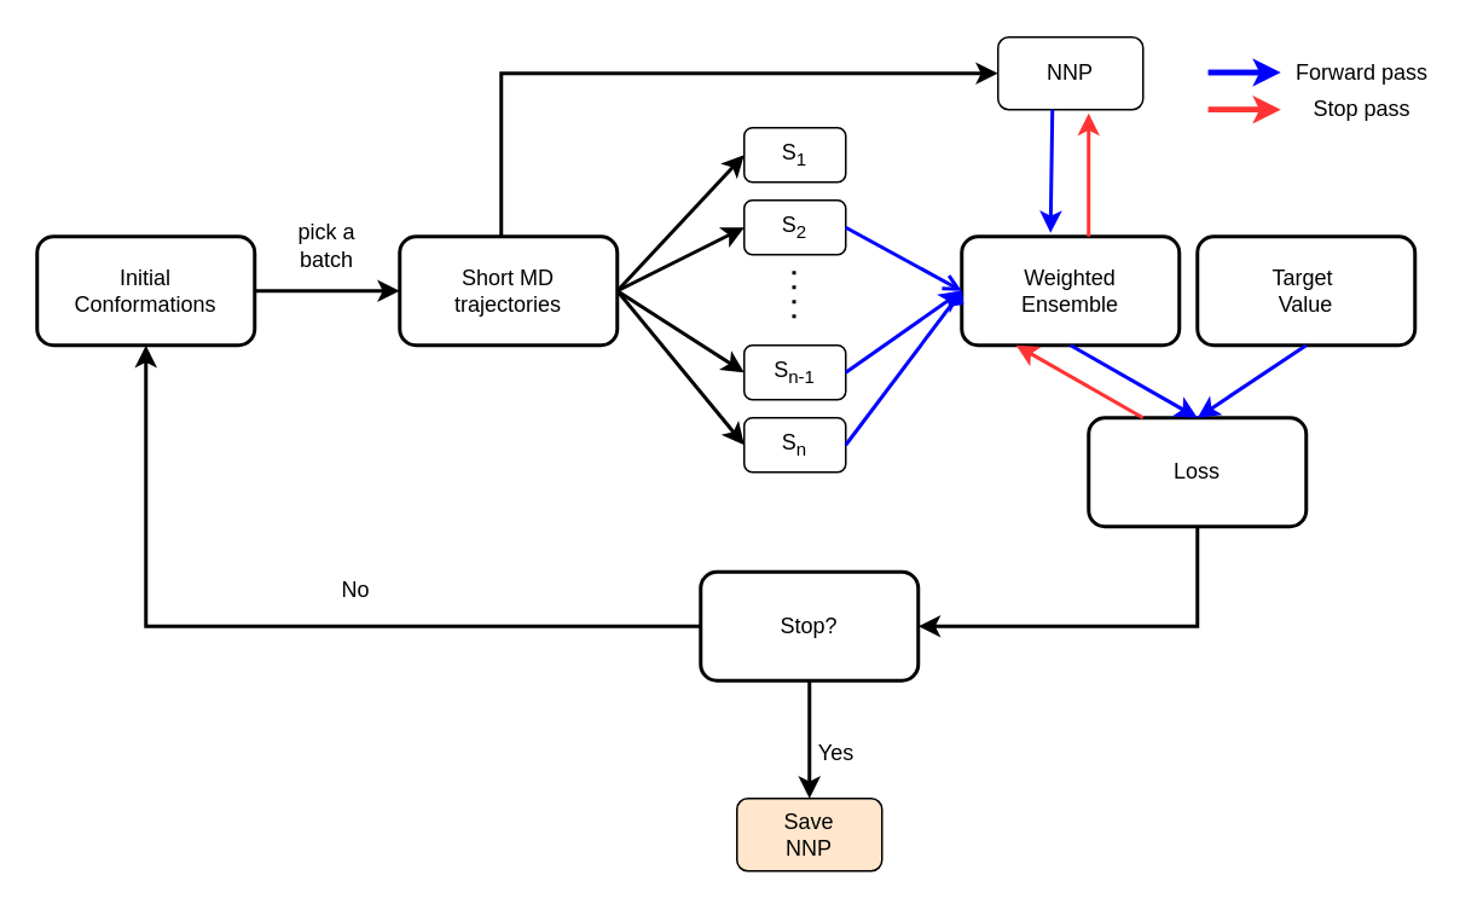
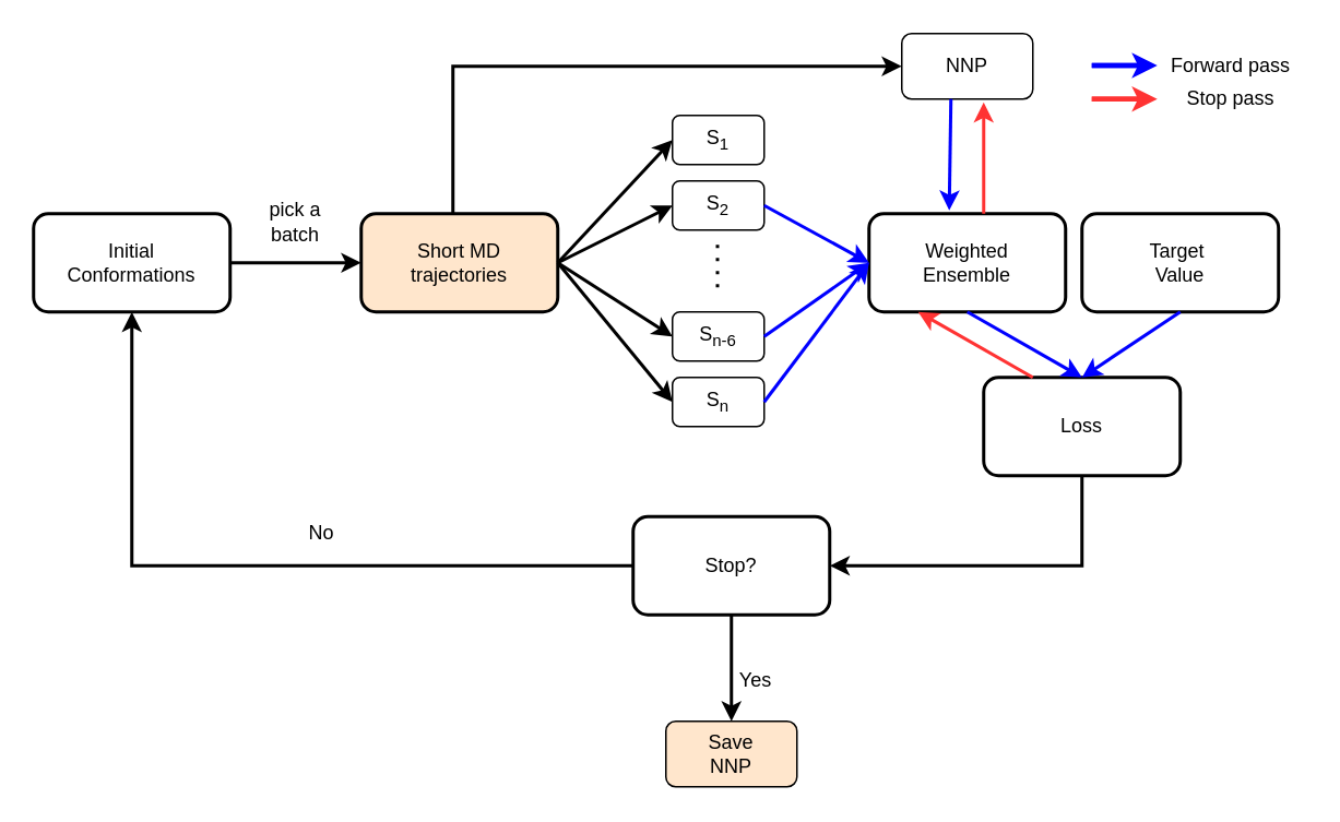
  <mxCell id="0" />
  <mxCell id="1" parent="0" />
  <mxCell id="2" value="" style="edgeStyle=orthogonalEdgeStyle;rounded=0;orthogonalLoop=1;jettySize=auto;html=1;strokeWidth=2;" parent="1" source="3" target="4" edge="1"><mxGeometry relative="1" as="geometry" /></mxCell>
  <mxCell id="3" value="Initial &lt;br&gt;Conformations" style="rounded=1;whiteSpace=wrap;html=1;strokeWidth=2;" parent="1" vertex="1"><mxGeometry x="20" y="130" width="120" height="60" as="geometry" /></mxCell>
- <mxCell id="4" value="Short MD&lt;br&gt;trajectories" style="whiteSpace=wrap;html=1;rounded=1;strokeColor=default;strokeWidth=2;" parent="1" vertex="1"><mxGeometry x="220" y="130" width="120" height="60" as="geometry" /></mxCell>
+ <mxCell id="4" value="Short MD&lt;br&gt;trajectories" style="whiteSpace=wrap;html=1;rounded=1;strokeColor=default;strokeWidth=2;fillColor=#ffe6cc;" parent="1" vertex="1"><mxGeometry x="220" y="130" width="120" height="60" as="geometry" /></mxCell>
  <mxCell id="5" value="" style="endArrow=classic;html=1;rounded=0;entryX=0;entryY=0.5;entryDx=0;entryDy=0;strokeWidth=2;" parent="1" target="6" edge="1"><mxGeometry width="50" height="50" relative="1" as="geometry"><mxPoint x="340" y="160" as="sourcePoint" /><mxPoint x="370" y="110" as="targetPoint" /><Array as="points" /></mxGeometry></mxCell>
  <mxCell id="6" value="S&lt;sub&gt;1&lt;/sub&gt;" style="rounded=1;whiteSpace=wrap;html=1;" parent="1" vertex="1"><mxGeometry x="410" y="70" width="56" height="30" as="geometry" /></mxCell>
  <mxCell id="7" value="" style="endArrow=classic;html=1;rounded=0;entryX=0;entryY=0.5;entryDx=0;entryDy=0;strokeWidth=2;" parent="1" target="8" edge="1"><mxGeometry width="50" height="50" relative="1" as="geometry"><mxPoint x="340" y="160" as="sourcePoint" /><mxPoint x="390" y="135" as="targetPoint" /></mxGeometry></mxCell>
  <mxCell id="8" value="S&lt;sub&gt;2&lt;/sub&gt;" style="rounded=1;whiteSpace=wrap;html=1;" parent="1" vertex="1"><mxGeometry x="410" y="110" width="56" height="30" as="geometry" /></mxCell>
  <mxCell id="9" value="" style="endArrow=none;dashed=1;html=1;dashPattern=1 3;strokeWidth=2;rounded=0;" parent="1" edge="1"><mxGeometry width="50" height="50" relative="1" as="geometry"><mxPoint x="437.5" y="175" as="sourcePoint" /><mxPoint x="437.5" y="145" as="targetPoint" /></mxGeometry></mxCell>
- <mxCell id="10" value="S&lt;sub&gt;n-1&lt;/sub&gt;" style="rounded=1;whiteSpace=wrap;html=1;" parent="1" vertex="1"><mxGeometry x="410" y="190" width="56" height="30" as="geometry" /></mxCell>
+ <mxCell id="10" value="S&lt;sub&gt;n-6&lt;/sub&gt;" style="rounded=1;whiteSpace=wrap;html=1;" parent="1" vertex="1"><mxGeometry x="410" y="190" width="56" height="30" as="geometry" /></mxCell>
  <mxCell id="11" value="" style="endArrow=classic;html=1;rounded=0;entryX=0;entryY=0.5;entryDx=0;entryDy=0;strokeWidth=2;" parent="1" target="12" edge="1"><mxGeometry width="50" height="50" relative="1" as="geometry"><mxPoint x="340" y="160" as="sourcePoint" /><mxPoint x="390" y="260" as="targetPoint" /></mxGeometry></mxCell>
  <mxCell id="12" value="S&lt;sub&gt;n&lt;/sub&gt;" style="rounded=1;whiteSpace=wrap;html=1;" parent="1" vertex="1"><mxGeometry x="410" y="230" width="56" height="30" as="geometry" /></mxCell>
  <mxCell id="13" value="" style="endArrow=classic;html=1;rounded=0;entryX=0;entryY=0.5;entryDx=0;entryDy=0;strokeWidth=2;" parent="1" target="10" edge="1"><mxGeometry width="50" height="50" relative="1" as="geometry"><mxPoint x="340" y="160" as="sourcePoint" /><mxPoint x="390" y="110" as="targetPoint" /></mxGeometry></mxCell>
  <mxCell id="14" value="Weighted&lt;br&gt;Ensemble" style="rounded=1;whiteSpace=wrap;html=1;strokeWidth=2;" parent="1" vertex="1"><mxGeometry x="530" y="130" width="120" height="60" as="geometry" /></mxCell>
- <mxCell id="15" value="" style="endArrow=open;html=1;rounded=0;entryX=0;entryY=0.5;entryDx=0;entryDy=0;exitX=1;exitY=0.5;exitDx=0;exitDy=0;strokeWidth=2;strokeColor=#0000FF;" parent="1" source="8" target="14" edge="1"><mxGeometry width="50" height="50" relative="1" as="geometry"><mxPoint x="450" y="130" as="sourcePoint" /><mxPoint x="500" y="80" as="targetPoint" /></mxGeometry></mxCell>
+ <mxCell id="15" value="" style="endArrow=classic;html=1;rounded=0;entryX=0;entryY=0.5;entryDx=0;entryDy=0;exitX=1;exitY=0.5;exitDx=0;exitDy=0;strokeWidth=2;strokeColor=#0000FF;" parent="1" source="8" target="14" edge="1"><mxGeometry width="50" height="50" relative="1" as="geometry"><mxPoint x="450" y="130" as="sourcePoint" /><mxPoint x="500" y="80" as="targetPoint" /></mxGeometry></mxCell>
  <mxCell id="16" value="" style="endArrow=classic;html=1;rounded=0;exitX=1;exitY=0.5;exitDx=0;exitDy=0;entryX=0;entryY=0.5;entryDx=0;entryDy=0;strokeWidth=2;strokeColor=#0000FF;" parent="1" source="10" target="14" edge="1"><mxGeometry width="50" height="50" relative="1" as="geometry"><mxPoint x="450" y="210" as="sourcePoint" /><mxPoint x="510" y="160" as="targetPoint" /></mxGeometry></mxCell>
- <mxCell id="17" value="" style="endArrow=diamond;html=1;rounded=0;entryX=0;entryY=0.5;entryDx=0;entryDy=0;exitX=1;exitY=0.5;exitDx=0;exitDy=0;strokeWidth=2;strokeColor=#0000FF;" parent="1" source="12" target="14" edge="1"><mxGeometry width="50" height="50" relative="1" as="geometry"><mxPoint x="450" y="250" as="sourcePoint" /><mxPoint x="500" y="200" as="targetPoint" /></mxGeometry></mxCell>
+ <mxCell id="17" value="" style="endArrow=classic;html=1;rounded=0;entryX=0;entryY=0.5;entryDx=0;entryDy=0;exitX=1;exitY=0.5;exitDx=0;exitDy=0;strokeWidth=2;strokeColor=#0000FF;" parent="1" source="12" target="14" edge="1"><mxGeometry width="50" height="50" relative="1" as="geometry"><mxPoint x="450" y="250" as="sourcePoint" /><mxPoint x="500" y="200" as="targetPoint" /></mxGeometry></mxCell>
  <mxCell id="18" value="Target&amp;nbsp;&lt;br&gt;Value" style="rounded=1;whiteSpace=wrap;html=1;strokeWidth=2;" parent="1" vertex="1"><mxGeometry x="660" y="130" width="120" height="60" as="geometry" /></mxCell>
  <mxCell id="19" value="Loss" style="rounded=1;whiteSpace=wrap;html=1;strokeWidth=2;" parent="1" vertex="1"><mxGeometry x="600" y="230" width="120" height="60" as="geometry" /></mxCell>
  <mxCell id="20" value="" style="endArrow=classic;html=1;rounded=0;exitX=0.5;exitY=1;exitDx=0;exitDy=0;entryX=0.5;entryY=0;entryDx=0;entryDy=0;strokeWidth=2;strokeColor=#0000FF;" parent="1" source="14" target="19" edge="1"><mxGeometry width="50" height="50" relative="1" as="geometry"><mxPoint x="590" y="185" as="sourcePoint" /><mxPoint x="650" y="230" as="targetPoint" /></mxGeometry></mxCell>
  <mxCell id="21" value="" style="endArrow=classic;html=1;rounded=0;entryX=0.5;entryY=0;entryDx=0;entryDy=0;exitX=0.5;exitY=1;exitDx=0;exitDy=0;strokeWidth=2;strokeColor=#0000FF;" parent="1" source="18" target="19" edge="1"><mxGeometry width="50" height="50" relative="1" as="geometry"><mxPoint x="710" y="190" as="sourcePoint" /><mxPoint x="760" y="140" as="targetPoint" /></mxGeometry></mxCell>
  <mxCell id="22" value="" style="endArrow=classic;html=1;exitX=0.25;exitY=0;exitDx=0;exitDy=0;fillColor=#d80073;strokeColor=#FF3333;entryX=0.25;entryY=1;entryDx=0;entryDy=0;rounded=0;strokeWidth=2;" parent="1" source="19" target="14" edge="1"><mxGeometry width="50" height="50" relative="1" as="geometry"><mxPoint x="635" y="230" as="sourcePoint" /><mxPoint x="560" y="190" as="targetPoint" /></mxGeometry></mxCell>
  <mxCell id="23" value="" style="endArrow=classic;html=1;rounded=0;exitX=0.5;exitY=1;exitDx=0;exitDy=0;entryX=1;entryY=0.5;entryDx=0;entryDy=0;strokeWidth=2;" parent="1" source="19" target="29" edge="1"><mxGeometry width="50" height="50" relative="1" as="geometry"><mxPoint x="740" y="330" as="sourcePoint" /><mxPoint x="505" y="380" as="targetPoint" /><Array as="points"><mxPoint x="660" y="345" /><mxPoint x="586" y="345" /></Array></mxGeometry></mxCell>
  <mxCell id="24" value="" style="endArrow=classic;html=1;rounded=0;entryX=0.5;entryY=1;entryDx=0;entryDy=0;exitX=0;exitY=0.5;exitDx=0;exitDy=0;strokeWidth=2;" parent="1" source="29" target="3" edge="1"><mxGeometry width="50" height="50" relative="1" as="geometry"><mxPoint x="80" y="415" as="sourcePoint" /><mxPoint x="40" y="350" as="targetPoint" /><Array as="points"><mxPoint x="80" y="345" /></Array></mxGeometry></mxCell>
  <mxCell id="25" value="pick a batch" style="text;html=1;strokeColor=none;fillColor=none;align=center;verticalAlign=middle;whiteSpace=wrap;rounded=0;" parent="1" vertex="1"><mxGeometry x="150" y="120" width="60" height="30" as="geometry" /></mxCell>
  <mxCell id="26" value="" style="endArrow=classic;html=1;rounded=0;entryX=0;entryY=0.5;entryDx=0;entryDy=0;strokeWidth=2;" parent="1" target="27" edge="1"><mxGeometry width="50" height="50" relative="1" as="geometry"><mxPoint x="276" y="130" as="sourcePoint" /><mxPoint x="546" y="0" as="targetPoint" /><Array as="points"><mxPoint x="276" y="80" /><mxPoint x="276" y="40" /></Array></mxGeometry></mxCell>
  <mxCell id="27" value="NNP" style="rounded=1;whiteSpace=wrap;html=1;" parent="1" vertex="1"><mxGeometry x="550" y="20" width="80" height="40" as="geometry" /></mxCell>
  <mxCell id="28" value="" style="endArrow=classic;html=1;exitX=0.25;exitY=0;exitDx=0;exitDy=0;fillColor=#d80073;strokeColor=#FF3333;entryX=0.625;entryY=1.05;entryDx=0;entryDy=0;rounded=0;strokeWidth=2;entryPerimeter=0;" parent="1" target="27" edge="1"><mxGeometry width="50" height="50" relative="1" as="geometry"><mxPoint x="600" y="130" as="sourcePoint" /><mxPoint x="530" y="90" as="targetPoint" /></mxGeometry></mxCell>
  <mxCell id="29" value="Stop?" style="rounded=1;whiteSpace=wrap;html=1;strokeWidth=2;" vertex="1" parent="1"><mxGeometry x="386" y="315" width="120" height="60" as="geometry" /></mxCell>
  <mxCell id="30" value="No" style="text;html=1;strokeColor=none;fillColor=none;align=center;verticalAlign=middle;whiteSpace=wrap;rounded=0;" vertex="1" parent="1"><mxGeometry x="166" y="310" width="60" height="30" as="geometry" /></mxCell>
  <mxCell id="31" value="" style="endArrow=classic;html=1;rounded=0;exitX=0.5;exitY=1;exitDx=0;exitDy=0;strokeWidth=2;" edge="1" parent="1"><mxGeometry width="50" height="50" relative="1" as="geometry"><mxPoint x="446" y="375" as="sourcePoint" /><mxPoint x="446" y="440" as="targetPoint" /></mxGeometry></mxCell>
  <mxCell id="32" value="Yes" style="text;html=1;strokeColor=none;fillColor=none;align=center;verticalAlign=middle;whiteSpace=wrap;rounded=0;" vertex="1" parent="1"><mxGeometry x="431" y="400" width="60" height="30" as="geometry" /></mxCell>
  <mxCell id="33" value="Save&lt;br&gt;NNP" style="rounded=1;whiteSpace=wrap;html=1;fillColor=#ffe6cc;" vertex="1" parent="1"><mxGeometry x="406" y="440" width="80" height="40" as="geometry" /></mxCell>
  <mxCell id="34" value="" style="endArrow=classic;html=1;rounded=0;exitX=0.5;exitY=1;exitDx=0;exitDy=0;entryX=0.408;entryY=-0.033;entryDx=0;entryDy=0;strokeWidth=2;strokeColor=#0000FF;entryPerimeter=0;" edge="1" parent="1" target="14"><mxGeometry width="50" height="50" relative="1" as="geometry"><mxPoint x="580" y="60" as="sourcePoint" /><mxPoint x="650" y="100" as="targetPoint" /></mxGeometry></mxCell>
  <mxCell id="35" value="" style="endArrow=none;html=1;rounded=0;strokeColor=#0000FF;strokeWidth=3;" edge="1" parent="1"><mxGeometry width="50" height="50" relative="1" as="geometry"><mxPoint x="666" y="39.5" as="sourcePoint" /><mxPoint x="702" y="39.5" as="targetPoint" /></mxGeometry></mxCell>
  <mxCell id="36" value="" style="endArrow=none;html=1;rounded=0;strokeColor=#FF3333;strokeWidth=3;" edge="1" parent="1"><mxGeometry width="50" height="50" relative="1" as="geometry"><mxPoint x="666" y="60" as="sourcePoint" /><mxPoint x="702" y="60" as="targetPoint" /><Array as="points"><mxPoint x="682" y="60" /></Array></mxGeometry></mxCell>
  <mxCell id="37" value="Forward pass" style="text;html=1;strokeColor=none;fillColor=none;align=center;verticalAlign=middle;whiteSpace=wrap;rounded=0;" vertex="1" parent="1"><mxGeometry x="706" y="30" width="90" height="20" as="geometry" /></mxCell>
  <mxCell id="38" value="Stop pass" style="text;html=1;strokeColor=none;fillColor=none;align=center;verticalAlign=middle;whiteSpace=wrap;rounded=0;" vertex="1" parent="1"><mxGeometry x="706" y="50" width="90" height="20" as="geometry" /></mxCell>
  <mxCell id="39" value="" style="endArrow=classic;html=1;rounded=0;strokeColor=#FF3333;strokeWidth=3;entryX=0;entryY=0.5;entryDx=0;entryDy=0;" edge="1" parent="1" target="38"><mxGeometry width="50" height="50" relative="1" as="geometry"><mxPoint x="666" y="60" as="sourcePoint" /><mxPoint x="716" y="10" as="targetPoint" /></mxGeometry></mxCell>
  <mxCell id="40" value="" style="endArrow=classic;html=1;rounded=0;strokeColor=#0000FF;strokeWidth=3;entryX=0;entryY=0.5;entryDx=0;entryDy=0;" edge="1" parent="1"><mxGeometry width="50" height="50" relative="1" as="geometry"><mxPoint x="666" y="39.5" as="sourcePoint" /><mxPoint x="706" y="39.5" as="targetPoint" /></mxGeometry></mxCell>
